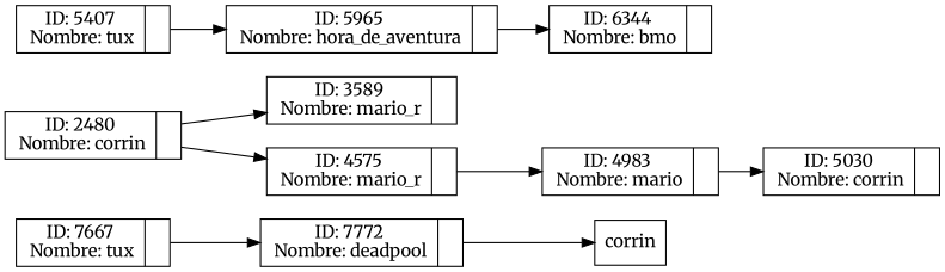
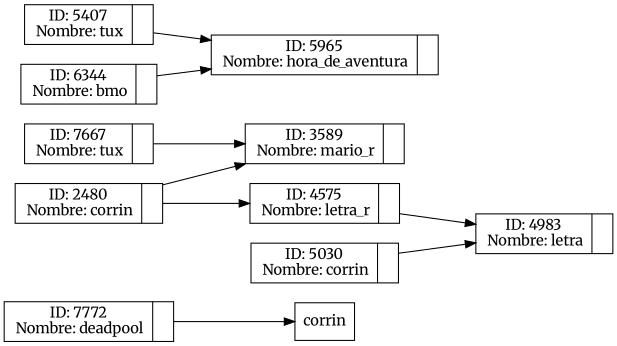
  digraph {
    fontname=Merriweather
    rankdir=LR
    node [fontname=Merriweather shape=record]
    edge [fontname=Merriweather]
    n1 [label=corrin]
    n2 [label="{ID: 2480\n Nombre: corrin|}"]
    n3 [label="{ID: 3589\n Nombre: mario_r|}"]
-   n4 [label="{ID: 4575\n Nombre: mario_r|}"]
-   n5 [label="{ID: 4983\n Nombre: mario|}"]
+   n4 [label="{ID: 4575\n Nombre: letra_r|}"]
+   n5 [label="{ID: 4983\n Nombre: letra|}"]
    n6 [label="{ID: 5030\n Nombre: corrin|}"]
    n7 [label="{ID: 5407\n Nombre: tux|}"]
    n8 [label="{ID: 5965\n Nombre: hora_de_aventura|}"]
    n9 [label="{ID: 6344\n Nombre: bmo|}"]
    n10 [label="{ID: 7667\n Nombre: tux|}"]
    n11 [label="{ID: 7772\n Nombre: deadpool|}"]
    n2 -> n3
    n2 -> n4
    n4 -> n5
-   n5 -> n6
+   n6 -> n5
    n7 -> n8
-   n8 -> n9
-   n10 -> n11
+   n9 -> n8
+   n10 -> n3
    n11 -> n1
  }
